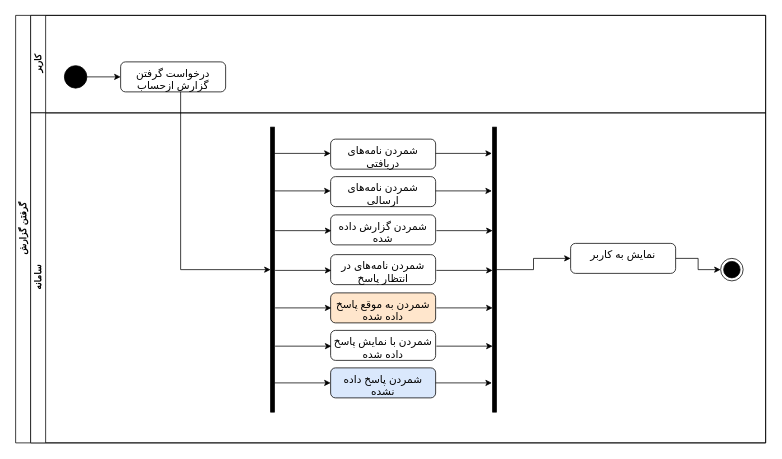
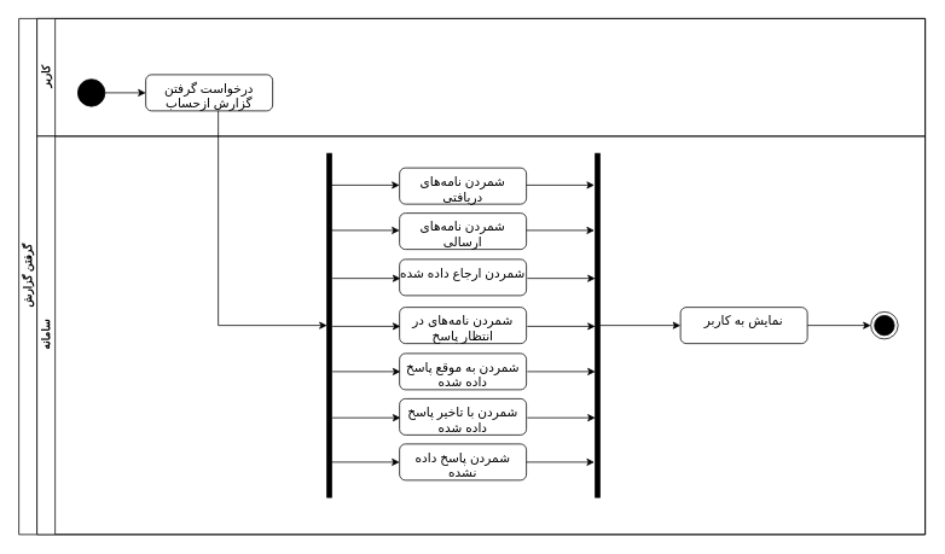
  <mxCell id="0" />
  <mxCell id="1" parent="0" />
  <mxCell id="2" value="گرفتن گزارش" style="swimlane;html=1;childLayout=stackLayout;resizeParent=1;resizeParentMax=0;horizontal=0;startSize=20;horizontalStack=0;" vertex="1" parent="1"><mxGeometry x="20" y="20" width="1000" height="570" as="geometry" /></mxCell>
  <mxCell id="3" value="کاربر" style="swimlane;html=1;startSize=20;horizontal=0;" vertex="1" parent="2"><mxGeometry x="20" width="980" height="130" as="geometry"><mxRectangle x="20" width="490" height="30" as="alternateBounds" /></mxGeometry></mxCell>
  <mxCell id="4" value="" style="ellipse;fillColor=strokeColor;html=1;" vertex="1" parent="3"><mxGeometry x="45" y="67" width="30" height="30" as="geometry" /></mxCell>
  <mxCell id="5" value="&lt;font style=&quot;font-size: 14px;&quot;&gt;درخواست گرفتن گزارش‌ ازحساب&lt;/font&gt;" style="html=1;align=center;verticalAlign=top;rounded=1;absoluteArcSize=1;arcSize=13;dashed=0;whiteSpace=wrap;" vertex="1" parent="3"><mxGeometry x="120" y="62" width="140" height="40" as="geometry" /></mxCell>
  <mxCell id="6" style="edgeStyle=orthogonalEdgeStyle;rounded=0;orthogonalLoop=1;jettySize=auto;html=1;" edge="1" parent="3" source="4" target="5"><mxGeometry relative="1" as="geometry" /></mxCell>
  <mxCell id="7" value="سامانه" style="swimlane;html=1;startSize=20;horizontal=0;" vertex="1" parent="2"><mxGeometry x="20" y="130" width="980" height="440" as="geometry" /></mxCell>
  <mxCell id="8" style="edgeStyle=orthogonalEdgeStyle;rounded=0;orthogonalLoop=1;jettySize=auto;html=1;" edge="1" parent="7"><mxGeometry relative="1" as="geometry"><mxPoint x="400" y="54.034" as="targetPoint" /><mxPoint x="325" y="54.034" as="sourcePoint" /></mxGeometry></mxCell>
  <mxCell id="9" value="&lt;span style=&quot;font-size: 14px;&quot;&gt;شمردن نامه‌های دریافتی&lt;/span&gt;" style="html=1;align=center;verticalAlign=top;rounded=1;absoluteArcSize=1;arcSize=13;dashed=0;whiteSpace=wrap;" vertex="1" parent="7"><mxGeometry x="400" y="35" width="140" height="40" as="geometry" /></mxCell>
  <mxCell id="10" value="&lt;span style=&quot;font-size: 14px;&quot;&gt;شمردن نامه‌های ارسالی&lt;/span&gt;" style="html=1;align=center;verticalAlign=top;rounded=1;absoluteArcSize=1;arcSize=13;dashed=0;whiteSpace=wrap;" vertex="1" parent="7"><mxGeometry x="400" y="85" width="140" height="40" as="geometry" /></mxCell>
- <mxCell id="11" value="&lt;span style=&quot;font-size: 14px;&quot;&gt;شمردن گزارش داده شده&lt;/span&gt;" style="html=1;align=center;verticalAlign=top;rounded=1;absoluteArcSize=1;arcSize=13;dashed=0;whiteSpace=wrap;" vertex="1" parent="7"><mxGeometry x="400" y="136" width="140" height="40" as="geometry" /></mxCell>
+ <mxCell id="11" value="&lt;span style=&quot;font-size: 14px;&quot;&gt;شمردن ارجاع داده شده&lt;/span&gt;" style="html=1;align=center;verticalAlign=top;rounded=1;absoluteArcSize=1;arcSize=13;dashed=0;whiteSpace=wrap;" vertex="1" parent="7"><mxGeometry x="400" y="136" width="140" height="40" as="geometry" /></mxCell>
  <mxCell id="12" value="" style="html=1;points=[];perimeter=orthogonalPerimeter;fillColor=strokeColor;" vertex="1" parent="7"><mxGeometry x="616" y="19" width="5" height="380" as="geometry" /></mxCell>
  <mxCell id="13" value="" style="ellipse;html=1;shape=endState;fillColor=strokeColor;" vertex="1" parent="7"><mxGeometry x="920" y="194" width="30" height="30" as="geometry" /></mxCell>
  <mxCell id="14" value="&lt;span style=&quot;font-size: 14px;&quot;&gt;شمردن نامه‌های در انتظار پاسخ&lt;/span&gt;" style="html=1;align=center;verticalAlign=top;rounded=1;absoluteArcSize=1;arcSize=13;dashed=0;whiteSpace=wrap;" vertex="1" parent="7"><mxGeometry x="400" y="189" width="140" height="40" as="geometry" /></mxCell>
  <mxCell id="15" style="edgeStyle=orthogonalEdgeStyle;rounded=0;orthogonalLoop=1;jettySize=auto;html=1;exitX=0.5;exitY=1;exitDx=0;exitDy=0;" edge="1" parent="7"><mxGeometry relative="1" as="geometry"><mxPoint x="470" y="-1" as="sourcePoint" /><mxPoint x="470" y="-1" as="targetPoint" /></mxGeometry></mxCell>
- <mxCell id="16" value="&lt;span style=&quot;font-size: 14px;&quot;&gt;شمردن پاسخ داده نشده&lt;/span&gt;" style="html=1;align=center;verticalAlign=top;rounded=1;absoluteArcSize=1;arcSize=13;dashed=0;whiteSpace=wrap;fillColor=#dae8fc;" vertex="1" parent="7"><mxGeometry x="400" y="340" width="140" height="40" as="geometry" /></mxCell>
- <mxCell id="17" value="&lt;span style=&quot;font-size: 14px;&quot;&gt;شمردن با نمایش پاسخ داده شده&lt;/span&gt;" style="html=1;align=center;verticalAlign=top;rounded=1;absoluteArcSize=1;arcSize=13;dashed=0;whiteSpace=wrap;" vertex="1" parent="7"><mxGeometry x="400" y="290" width="140" height="40" as="geometry" /></mxCell>
- <mxCell id="18" value="&lt;span style=&quot;font-size: 14px;&quot;&gt;شمردن به موقع پاسخ داده شده&lt;/span&gt;" style="html=1;align=center;verticalAlign=top;rounded=1;absoluteArcSize=1;arcSize=13;dashed=0;whiteSpace=wrap;fillColor=#ffe6cc;" vertex="1" parent="7"><mxGeometry x="400" y="240" width="140" height="40" as="geometry" /></mxCell>
+ <mxCell id="16" value="&lt;span style=&quot;font-size: 14px;&quot;&gt;شمردن پاسخ داده نشده&lt;/span&gt;" style="html=1;align=center;verticalAlign=top;rounded=1;absoluteArcSize=1;arcSize=13;dashed=0;whiteSpace=wrap;" vertex="1" parent="7"><mxGeometry x="400" y="340" width="140" height="40" as="geometry" /></mxCell>
+ <mxCell id="17" value="&lt;span style=&quot;font-size: 14px;&quot;&gt;شمردن با تاخیر پاسخ داده شده&lt;/span&gt;" style="html=1;align=center;verticalAlign=top;rounded=1;absoluteArcSize=1;arcSize=13;dashed=0;whiteSpace=wrap;" vertex="1" parent="7"><mxGeometry x="400" y="290" width="140" height="40" as="geometry" /></mxCell>
+ <mxCell id="18" value="&lt;span style=&quot;font-size: 14px;&quot;&gt;شمردن به موقع پاسخ داده شده&lt;/span&gt;" style="html=1;align=center;verticalAlign=top;rounded=1;absoluteArcSize=1;arcSize=13;dashed=0;whiteSpace=wrap;" vertex="1" parent="7"><mxGeometry x="400" y="240" width="140" height="40" as="geometry" /></mxCell>
  <mxCell id="19" style="edgeStyle=orthogonalEdgeStyle;rounded=0;orthogonalLoop=1;jettySize=auto;html=1;" edge="1" parent="7" source="20" target="13"><mxGeometry relative="1" as="geometry" /></mxCell>
- <mxCell id="20" value="&lt;span style=&quot;font-size: 14px;&quot;&gt;نمایش به کاربر&lt;/span&gt;" style="html=1;align=center;verticalAlign=top;rounded=1;absoluteArcSize=1;arcSize=13;dashed=0;whiteSpace=wrap;" vertex="1" parent="7"><mxGeometry x="720" y="174" width="140" height="40" as="geometry" /></mxCell>
+ <mxCell id="20" value="&lt;span style=&quot;font-size: 14px;&quot;&gt;نمایش به کاربر&lt;/span&gt;" style="html=1;align=center;verticalAlign=top;rounded=1;absoluteArcSize=1;arcSize=13;dashed=0;whiteSpace=wrap;" vertex="1" parent="7"><mxGeometry x="710" y="189" width="140" height="40" as="geometry" /></mxCell>
  <mxCell id="21" style="edgeStyle=orthogonalEdgeStyle;rounded=0;orthogonalLoop=1;jettySize=auto;html=1;" edge="1" parent="7"><mxGeometry relative="1" as="geometry"><mxPoint x="400" y="104.034" as="targetPoint" /><mxPoint x="325" y="104.034" as="sourcePoint" /></mxGeometry></mxCell>
  <mxCell id="22" style="edgeStyle=orthogonalEdgeStyle;rounded=0;orthogonalLoop=1;jettySize=auto;html=1;" edge="1" parent="7" source="12" target="20"><mxGeometry relative="1" as="geometry" /></mxCell>
  <mxCell id="23" style="edgeStyle=orthogonalEdgeStyle;rounded=0;orthogonalLoop=1;jettySize=auto;html=1;" edge="1" parent="1"><mxGeometry relative="1" as="geometry"><mxPoint x="441" y="307.034" as="targetPoint" /><mxPoint x="366" y="307.034" as="sourcePoint" /></mxGeometry></mxCell>
  <mxCell id="24" style="edgeStyle=orthogonalEdgeStyle;rounded=0;orthogonalLoop=1;jettySize=auto;html=1;" edge="1" parent="1"><mxGeometry relative="1" as="geometry"><mxPoint x="441" y="360.034" as="targetPoint" /><mxPoint x="366" y="360.034" as="sourcePoint" /></mxGeometry></mxCell>
  <mxCell id="25" value="" style="html=1;points=[];perimeter=orthogonalPerimeter;fillColor=strokeColor;" vertex="1" parent="1"><mxGeometry x="360" y="169" width="5" height="380" as="geometry" /></mxCell>
  <mxCell id="26" style="edgeStyle=orthogonalEdgeStyle;rounded=0;orthogonalLoop=1;jettySize=auto;html=1;" edge="1" parent="1"><mxGeometry relative="1" as="geometry"><mxPoint x="441" y="410.034" as="targetPoint" /><mxPoint x="366" y="410.034" as="sourcePoint" /></mxGeometry></mxCell>
  <mxCell id="27" style="edgeStyle=orthogonalEdgeStyle;rounded=0;orthogonalLoop=1;jettySize=auto;html=1;" edge="1" parent="1"><mxGeometry relative="1" as="geometry"><mxPoint x="441" y="461.034" as="targetPoint" /><mxPoint x="366" y="461.034" as="sourcePoint" /></mxGeometry></mxCell>
  <mxCell id="28" style="edgeStyle=orthogonalEdgeStyle;rounded=0;orthogonalLoop=1;jettySize=auto;html=1;" edge="1" parent="1"><mxGeometry relative="1" as="geometry"><mxPoint x="440" y="510.034" as="targetPoint" /><mxPoint x="365" y="510.034" as="sourcePoint" /></mxGeometry></mxCell>
  <mxCell id="29" style="edgeStyle=orthogonalEdgeStyle;rounded=0;orthogonalLoop=1;jettySize=auto;html=1;" edge="1" parent="1"><mxGeometry relative="1" as="geometry"><mxPoint x="655" y="204.034" as="targetPoint" /><mxPoint x="580" y="204.034" as="sourcePoint" /></mxGeometry></mxCell>
  <mxCell id="30" style="edgeStyle=orthogonalEdgeStyle;rounded=0;orthogonalLoop=1;jettySize=auto;html=1;" edge="1" parent="1"><mxGeometry relative="1" as="geometry"><mxPoint x="655" y="254.034" as="targetPoint" /><mxPoint x="580" y="254.034" as="sourcePoint" /></mxGeometry></mxCell>
  <mxCell id="31" style="edgeStyle=orthogonalEdgeStyle;rounded=0;orthogonalLoop=1;jettySize=auto;html=1;" edge="1" parent="1"><mxGeometry relative="1" as="geometry"><mxPoint x="656" y="307.034" as="targetPoint" /><mxPoint x="581" y="307.034" as="sourcePoint" /></mxGeometry></mxCell>
  <mxCell id="32" style="edgeStyle=orthogonalEdgeStyle;rounded=0;orthogonalLoop=1;jettySize=auto;html=1;" edge="1" parent="1"><mxGeometry relative="1" as="geometry"><mxPoint x="656" y="360.034" as="targetPoint" /><mxPoint x="581" y="360.034" as="sourcePoint" /></mxGeometry></mxCell>
  <mxCell id="33" style="edgeStyle=orthogonalEdgeStyle;rounded=0;orthogonalLoop=1;jettySize=auto;html=1;" edge="1" parent="1"><mxGeometry relative="1" as="geometry"><mxPoint x="656" y="410.034" as="targetPoint" /><mxPoint x="581" y="410.034" as="sourcePoint" /></mxGeometry></mxCell>
  <mxCell id="34" style="edgeStyle=orthogonalEdgeStyle;rounded=0;orthogonalLoop=1;jettySize=auto;html=1;" edge="1" parent="1"><mxGeometry relative="1" as="geometry"><mxPoint x="656" y="461.034" as="targetPoint" /><mxPoint x="581" y="461.034" as="sourcePoint" /></mxGeometry></mxCell>
  <mxCell id="35" style="edgeStyle=orthogonalEdgeStyle;rounded=0;orthogonalLoop=1;jettySize=auto;html=1;" edge="1" parent="1"><mxGeometry relative="1" as="geometry"><mxPoint x="655" y="510.034" as="targetPoint" /><mxPoint x="580" y="510.034" as="sourcePoint" /></mxGeometry></mxCell>
  <mxCell id="36" style="edgeStyle=orthogonalEdgeStyle;rounded=0;orthogonalLoop=1;jettySize=auto;html=1;" edge="1" parent="1" source="5" target="25"><mxGeometry relative="1" as="geometry"><Array as="points"><mxPoint x="240" y="359" /></Array></mxGeometry></mxCell>
